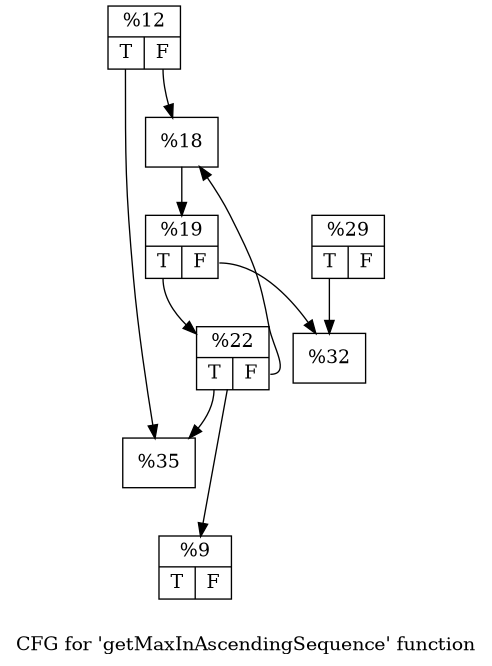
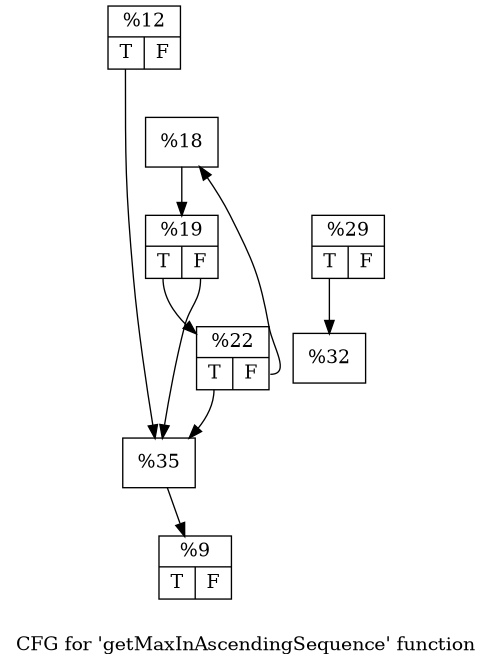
  digraph {
    label="CFG for 'getMaxInAscendingSequence' function"
    node [shape=record]
    edge [tailport=s0]
    n1 [label="{%9|{<s0>T|<s1>F}}"]
    n2 [label="{%12|{<s0>T|<s1>F}}"]
    n3 [label="{%35}"]
    n4 [label="{%18}"]
    n5 [label="{%19|{<s0>T|<s1>F}}"]
    n6 [label="{%22|{<s0>T|<s1>F}}"]
    n7 [label="{%29|{<s0>T|<s1>F}}"]
    n8 [label="{%32}"]
    n2 -> n3
-   n2 -> n4 [tailport=s1]
-   n6 -> n1 [tailport=""]
+   n3 -> n1 [tailport=""]
    n4 -> n5 [tailport=""]
-   n5 -> n8 [tailport=s1]
+   n5 -> n3 [tailport=s1]
    n5 -> n6
    n6 -> n3
    n6 -> n4 [tailport=s1]
    n7 -> n8
  }
